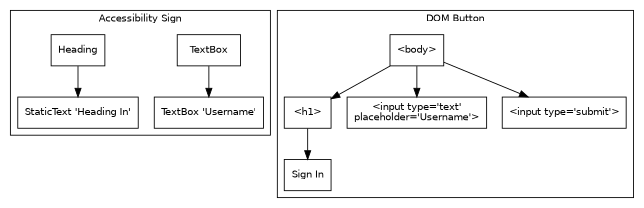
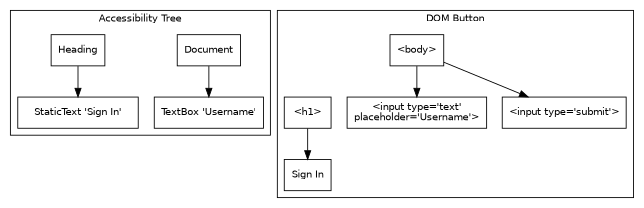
  digraph {
    fontname=helvetica
    fontsize=11
    node [fontname=helvetica fontsize=11 shape=box]
-   n1 [label=TextBox]
+   n1 [label=Document]
    n2 [label=Heading]
    n3 [label="TextBox 'Username'"]
-   n4 [label="StaticText 'Heading In'"]
+   n4 [label="StaticText 'Sign In'"]
    n5 [label="<body>"]
    n6 [label="<h1>"]
    n7 [label="<input type='text'\nplaceholder='Username'>"]
    n8 [label="<input type='submit'>"]
    n9 [label="Sign In"]
    subgraph cluster_1 {
-     label="Accessibility Sign"
+     label="Accessibility Tree"
      n1
      n2
      n3
      n4
    }
    subgraph cluster_2 {
      label="DOM Button"
      n5
      n6
      n7
      n8
      n9
    }
    n1 -> n3
    n2 -> n4
-   n5 -> n6
    n5 -> n7
    n5 -> n8
    n6 -> n9
  }
